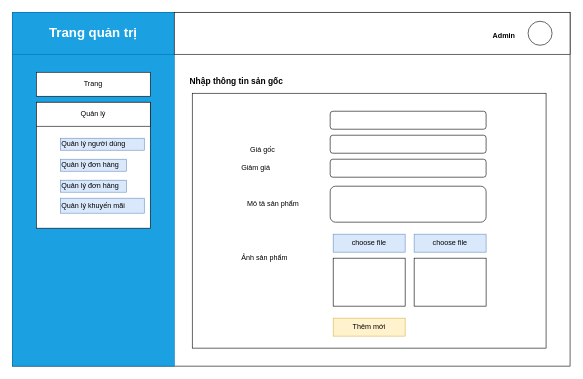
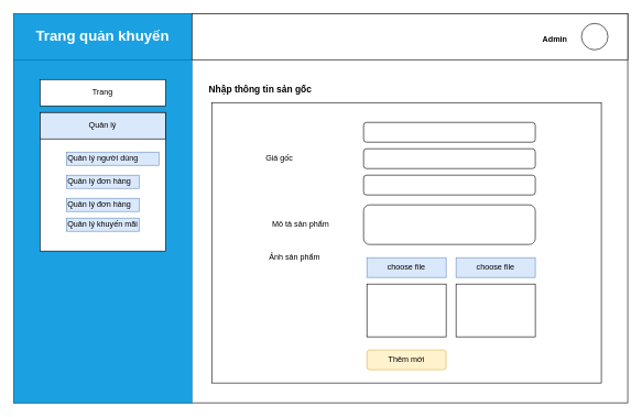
  <mxCell id="0" />
  <mxCell id="1" parent="0" />
  <mxCell id="2" value="" style="rounded=0;whiteSpace=wrap;html=1;" parent="1" vertex="1"><mxGeometry x="20" width="930" height="590" as="geometry" y="20" /></mxCell>
  <mxCell id="3" value="" style="rounded=0;whiteSpace=wrap;html=1;fillColor=#1ba1e2;strokeColor=#006EAF;fontColor=#ffffff;" parent="1" vertex="1"><mxGeometry x="20" width="270" height="590" as="geometry" y="20" /></mxCell>
- <mxCell id="4" value="&lt;font style=&quot;font-size: 22px&quot;&gt;&lt;b&gt;Trang quản trị&lt;/b&gt;&lt;/font&gt;" style="rounded=0;whiteSpace=wrap;html=1;fillColor=#1ba1e2;strokeColor=#006EAF;fontColor=#ffffff;" parent="1" vertex="1"><mxGeometry x="20" width="270" height="70" as="geometry" y="20" /></mxCell>
+ <mxCell id="4" value="&lt;font style=&quot;font-size: 22px&quot;&gt;&lt;b&gt;Trang quản khuyến&lt;/b&gt;&lt;/font&gt;" style="rounded=0;whiteSpace=wrap;html=1;fillColor=#1ba1e2;strokeColor=#006EAF;fontColor=#ffffff;" parent="1" vertex="1"><mxGeometry x="20" width="270" height="70" as="geometry" y="20" /></mxCell>
  <mxCell id="5" value="Trang" style="rounded=0;whiteSpace=wrap;html=1;" parent="1" vertex="1"><mxGeometry x="60" y="120" width="190" height="40" as="geometry" /></mxCell>
  <mxCell id="6" value="" style="rounded=0;whiteSpace=wrap;html=1;" parent="1" vertex="1"><mxGeometry x="60" y="170" width="190" height="210" as="geometry" /></mxCell>
- <mxCell id="7" value="Quản lý" style="rounded=0;whiteSpace=wrap;html=1;" parent="1" vertex="1"><mxGeometry x="60" y="170" width="190" height="40" as="geometry" /></mxCell>
+ <mxCell id="7" value="Quản lý" style="rounded=0;whiteSpace=wrap;html=1;fillColor=#dae8fc;" parent="1" vertex="1"><mxGeometry x="60" y="170" width="190" height="40" as="geometry" /></mxCell>
  <mxCell id="8" value="Quản lý người dùng" style="text;html=1;strokeColor=#6c8ebf;fillColor=#dae8fc;align=left;verticalAlign=middle;whiteSpace=wrap;rounded=0;" parent="1" vertex="1"><mxGeometry x="100" y="230" width="140" height="20" as="geometry" /></mxCell>
- <mxCell id="9" value="Quản lý khuyến mãi" style="text;html=1;strokeColor=#6c8ebf;fillColor=#dae8fc;align=left;verticalAlign=middle;whiteSpace=wrap;rounded=0;" parent="1" vertex="1"><mxGeometry x="100" y="330" width="140" height="25" as="geometry" /></mxCell>
+ <mxCell id="9" value="Quản lý khuyến mãi" style="text;html=1;strokeColor=#6c8ebf;fillColor=#dae8fc;align=left;verticalAlign=middle;whiteSpace=wrap;rounded=0;" parent="1" vertex="1"><mxGeometry x="100" y="330" width="110" height="20" as="geometry" /></mxCell>
  <mxCell id="10" value="Quản lý đơn hàng" style="text;html=1;strokeColor=#6c8ebf;fillColor=#dae8fc;align=left;verticalAlign=middle;whiteSpace=wrap;rounded=0;" parent="1" vertex="1"><mxGeometry x="100" y="300" width="110" height="20" as="geometry" /></mxCell>
  <mxCell id="11" value="Quản lý đơn hàng" style="text;html=1;strokeColor=#6c8ebf;fillColor=#dae8fc;align=left;verticalAlign=middle;whiteSpace=wrap;rounded=0;" parent="1" vertex="1"><mxGeometry x="100" y="265" width="110" height="20" as="geometry" /></mxCell>
  <mxCell id="12" value="" style="rounded=0;whiteSpace=wrap;html=1;" parent="1" vertex="1"><mxGeometry x="320" y="155" width="590" height="425" as="geometry" /></mxCell>
  <mxCell id="13" value="" style="rounded=0;whiteSpace=wrap;html=1;" parent="1" vertex="1"><mxGeometry x="290" width="660" height="70" as="geometry" y="20" /></mxCell>
  <mxCell id="14" value="" style="ellipse;whiteSpace=wrap;html=1;aspect=fixed;" parent="1" vertex="1"><mxGeometry x="880" y="35" width="40" height="40" as="geometry" /></mxCell>
  <mxCell id="15" value="&lt;b&gt;Admin&lt;/b&gt;" style="text;html=1;strokeColor=none;fillColor=none;align=center;verticalAlign=middle;whiteSpace=wrap;rounded=0;" parent="1" vertex="1"><mxGeometry x="820" y="50" width="40" height="20" as="geometry" /></mxCell>
  <mxCell id="16" value="&lt;font style=&quot;font-size: 14px&quot;&gt;&lt;b&gt;Nhập thông tin sản gốc&lt;/b&gt;&lt;/font&gt;" style="text;html=1;strokeColor=none;fillColor=none;align=left;verticalAlign=middle;whiteSpace=wrap;rounded=0;" parent="1" vertex="1"><mxGeometry x="314" y="120" width="196" height="30" as="geometry" /></mxCell>
- <mxCell id="17" value="Giá gốc" style="text;html=1;strokeColor=none;fillColor=none;align=left;verticalAlign=middle;whiteSpace=wrap;rounded=0;" parent="1" vertex="1"><mxGeometry x="415" y="240" width="90" height="20" as="geometry" /></mxCell>
- <mxCell id="18" value="Giảm giá" style="text;html=1;strokeColor=none;fillColor=none;align=left;verticalAlign=middle;whiteSpace=wrap;rounded=0;" parent="1" vertex="1"><mxGeometry x="400" y="270" width="90" height="20" as="geometry" /></mxCell>
+ <mxCell id="17" value="Giá gốc" style="text;html=1;strokeColor=none;fillColor=none;align=left;verticalAlign=middle;whiteSpace=wrap;rounded=0;" parent="1" vertex="1"><mxGeometry x="400" y="230" width="90" height="20" as="geometry" /></mxCell>
  <mxCell id="19" value="Mô tả sản phẩm" style="text;html=1;strokeColor=none;fillColor=none;align=left;verticalAlign=middle;whiteSpace=wrap;rounded=0;" parent="1" vertex="1"><mxGeometry x="410" y="330" width="90" height="20" as="geometry" /></mxCell>
- <mxCell id="20" value="Ảnh sản phẩm" style="text;html=1;strokeColor=none;fillColor=none;align=left;verticalAlign=middle;whiteSpace=wrap;rounded=0;" parent="1" vertex="1"><mxGeometry x="400" y="420" width="90" height="20" as="geometry" /></mxCell>
+ <mxCell id="20" value="Ảnh sản phẩm" style="text;html=1;strokeColor=none;fillColor=none;align=left;verticalAlign=middle;whiteSpace=wrap;rounded=0;" parent="1" vertex="1"><mxGeometry x="405" y="380" width="90" height="20" as="geometry" /></mxCell>
  <mxCell id="21" value="" style="rounded=1;whiteSpace=wrap;html=1;" parent="1" vertex="1"><mxGeometry x="550" y="185" width="260" height="30" as="geometry" /></mxCell>
  <mxCell id="22" value="" style="rounded=1;whiteSpace=wrap;html=1;" parent="1" vertex="1"><mxGeometry x="550" y="225" width="260" height="30" as="geometry" /></mxCell>
  <mxCell id="23" value="" style="rounded=1;whiteSpace=wrap;html=1;" parent="1" vertex="1"><mxGeometry x="550" y="265" width="260" height="30" as="geometry" /></mxCell>
  <mxCell id="24" value="" style="rounded=1;whiteSpace=wrap;html=1;" parent="1" vertex="1"><mxGeometry x="550" y="310" width="260" height="60" as="geometry" /></mxCell>
  <mxCell id="25" value="" style="rounded=0;whiteSpace=wrap;html=1;" parent="1" vertex="1"><mxGeometry x="555" y="430" width="120" height="80" as="geometry" /></mxCell>
- <mxCell id="26" value="Thêm mới" style="whiteSpace=wrap;html=1;fillColor=#fff2cc;strokeColor=#d6b656;rounded=0;" parent="1" vertex="1"><mxGeometry x="555" y="530" width="120" height="30" as="geometry" /></mxCell>
+ <mxCell id="26" value="Thêm mới" style="rounded=1;whiteSpace=wrap;html=1;fillColor=#fff2cc;strokeColor=#d6b656;" parent="1" vertex="1"><mxGeometry x="555" y="530" width="120" height="30" as="geometry" /></mxCell>
  <mxCell id="27" value="" style="rounded=0;whiteSpace=wrap;html=1;" vertex="1" parent="1"><mxGeometry x="690" y="430" width="120" height="80" as="geometry" /></mxCell>
  <mxCell id="28" value="choose file" style="rounded=0;whiteSpace=wrap;html=1;fillColor=#dae8fc;strokeColor=#6c8ebf;" vertex="1" parent="1"><mxGeometry x="555" y="390" width="120" height="30" as="geometry" /></mxCell>
  <mxCell id="29" value="choose file" style="rounded=0;whiteSpace=wrap;html=1;fillColor=#dae8fc;strokeColor=#6c8ebf;" vertex="1" parent="1"><mxGeometry x="690" y="390" width="120" height="30" as="geometry" /></mxCell>
